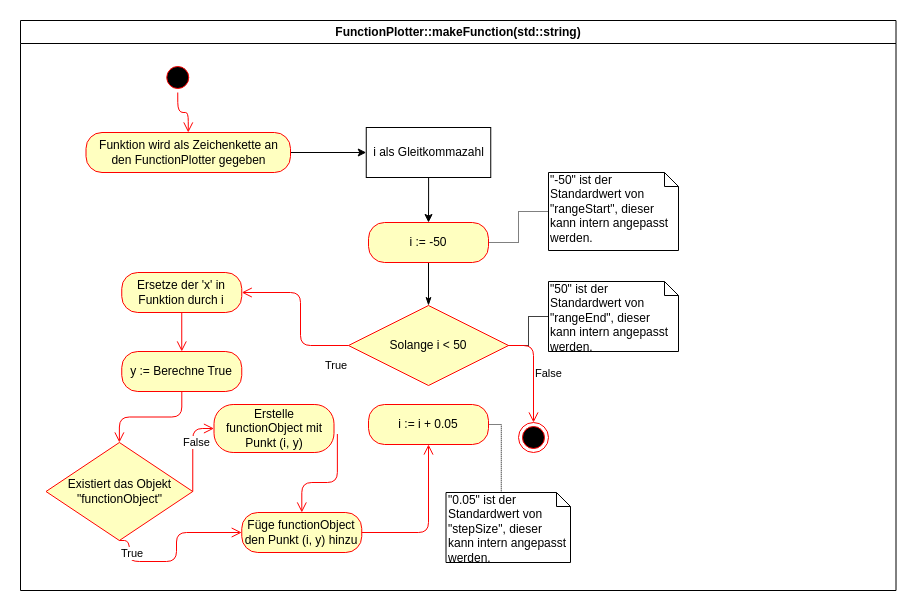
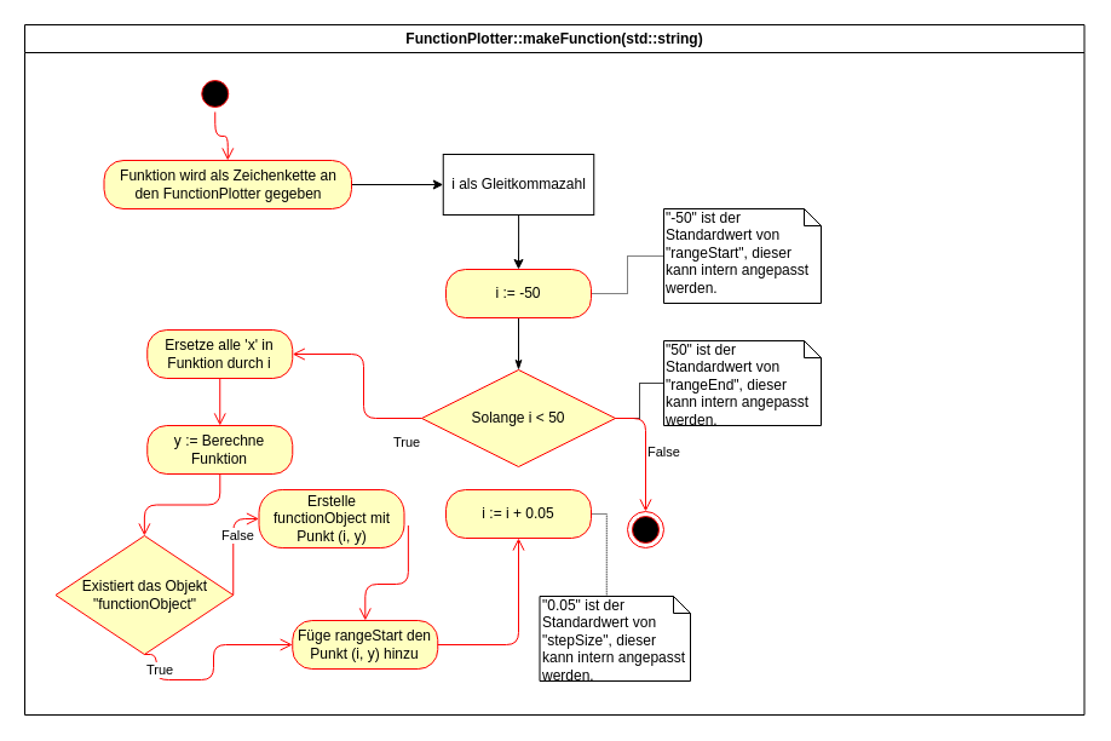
  <mxCell id="0" />
  <mxCell id="1" parent="0" />
  <mxCell id="2" value="FunctionPlotter::makeFunction(std::string)" style="swimlane;whiteSpace=wrap" parent="1" vertex="1"><mxGeometry x="20" y="20" width="875.5" height="570" as="geometry" /></mxCell>
  <mxCell id="3" style="edgeStyle=orthogonalEdgeStyle;rounded=0;orthogonalLoop=1;jettySize=auto;html=1;" edge="1" parent="2" source="4" target="6"><mxGeometry relative="1" as="geometry" /></mxCell>
  <mxCell id="4" value="&lt;span&gt;Funktion wird als Zeichenkette an&lt;/span&gt;&lt;br&gt;&lt;span&gt;den FunctionPlotter gegeben&lt;/span&gt;" style="rounded=1;whiteSpace=wrap;html=1;arcSize=40;fontColor=#000000;fillColor=#ffffc0;strokeColor=#ff0000;" vertex="1" parent="2"><mxGeometry x="65.5" y="112" width="204.5" height="40" as="geometry" /></mxCell>
  <mxCell id="5" style="edgeStyle=orthogonalEdgeStyle;rounded=0;orthogonalLoop=1;jettySize=auto;html=1;" edge="1" parent="2" source="6" target="9"><mxGeometry relative="1" as="geometry" /></mxCell>
  <mxCell id="6" value="i als Gleitkommazahl" style="html=1;" vertex="1" parent="2"><mxGeometry x="345.75" y="107" width="124.5" height="50" as="geometry" /></mxCell>
  <mxCell id="7" value="" style="edgeStyle=orthogonalEdgeStyle;rounded=0;orthogonalLoop=1;jettySize=auto;html=1;endArrow=none;endFill=0;dashed=1;dashPattern=1 1;" edge="1" parent="2" source="9" target="10"><mxGeometry relative="1" as="geometry" /></mxCell>
  <mxCell id="8" style="edgeStyle=orthogonalEdgeStyle;rounded=0;orthogonalLoop=1;jettySize=auto;html=1;entryX=0.5;entryY=0;entryDx=0;entryDy=0;endArrow=classicThin;endFill=1;" edge="1" parent="2" source="9" target="14"><mxGeometry relative="1" as="geometry" /></mxCell>
  <mxCell id="9" value="i := -50" style="rounded=1;whiteSpace=wrap;html=1;arcSize=40;fontColor=#000000;fillColor=#ffffc0;strokeColor=#ff0000;" vertex="1" parent="2"><mxGeometry x="348" y="202" width="120" height="40" as="geometry" /></mxCell>
  <mxCell id="10" value="&quot;-50&quot; ist der Standardwert von &quot;rangeStart&quot;, dieser kann intern angepasst werden." style="shape=note;whiteSpace=wrap;html=1;size=14;verticalAlign=top;align=left;spacingTop=-6;" vertex="1" parent="2"><mxGeometry x="528" y="152" width="130" height="78" as="geometry" /></mxCell>
  <mxCell id="11" style="edgeStyle=orthogonalEdgeStyle;rounded=0;orthogonalLoop=1;jettySize=auto;html=1;dashed=1;dashPattern=1 1;endArrow=none;endFill=0;exitX=1;exitY=0.5;exitDx=0;exitDy=0;" edge="1" parent="2" source="14" target="13"><mxGeometry relative="1" as="geometry"><mxPoint x="470.25" y="296" as="sourcePoint" /></mxGeometry></mxCell>
  <mxCell id="12" value="" style="edgeStyle=orthogonalEdgeStyle;rounded=0;orthogonalLoop=1;jettySize=auto;html=1;endArrow=none;endFill=0;dashed=1;dashPattern=1 1;" edge="1" parent="2" source="13" target="14"><mxGeometry relative="1" as="geometry" /></mxCell>
  <mxCell id="13" value="&quot;50&quot; ist der Standardwert von &quot;rangeEnd&quot;, dieser kann intern angepasst werden." style="shape=note;whiteSpace=wrap;html=1;size=14;verticalAlign=top;align=left;spacingTop=-6;" vertex="1" parent="2"><mxGeometry x="528" y="261" width="130" height="70" as="geometry" /></mxCell>
  <mxCell id="14" value="Solange i &amp;lt; 50" style="rhombus;whiteSpace=wrap;html=1;fillColor=#ffffc0;strokeColor=#ff0000;" vertex="1" parent="2"><mxGeometry x="328" y="285" width="160" height="80" as="geometry" /></mxCell>
  <mxCell id="15" value="False" style="edgeStyle=orthogonalEdgeStyle;html=1;align=left;verticalAlign=bottom;endArrow=open;endSize=8;strokeColor=#ff0000;" edge="1" source="14" parent="2" target="16"><mxGeometry x="0.216" relative="1" as="geometry"><mxPoint x="453.5" y="502" as="targetPoint" /><mxPoint as="offset" /></mxGeometry></mxCell>
  <mxCell id="16" value="" style="ellipse;html=1;shape=endState;fillColor=#000000;strokeColor=#ff0000;" vertex="1" parent="2"><mxGeometry x="498" y="402" width="30" height="30" as="geometry" /></mxCell>
- <mxCell id="17" value="Ersetze der 'x' in Funktion durch i" style="rounded=1;whiteSpace=wrap;html=1;arcSize=40;fontColor=#000000;fillColor=#ffffc0;strokeColor=#ff0000;" vertex="1" parent="2"><mxGeometry x="101.25" y="252" width="120" height="40" as="geometry" /></mxCell>
+ <mxCell id="17" value="Ersetze alle 'x' in Funktion durch i" style="rounded=1;whiteSpace=wrap;html=1;arcSize=40;fontColor=#000000;fillColor=#ffffc0;strokeColor=#ff0000;" vertex="1" parent="2"><mxGeometry x="101.25" y="252" width="120" height="40" as="geometry" /></mxCell>
  <mxCell id="18" value="" style="edgeStyle=orthogonalEdgeStyle;html=1;verticalAlign=bottom;endArrow=open;endSize=8;strokeColor=#ff0000;entryX=0.5;entryY=0;entryDx=0;entryDy=0;" edge="1" source="17" parent="2" target="19"><mxGeometry relative="1" as="geometry"><mxPoint x="173.5" y="402" as="targetPoint" /></mxGeometry></mxCell>
- <mxCell id="19" value="y := Berechne True" style="rounded=1;whiteSpace=wrap;html=1;arcSize=40;fontColor=#000000;fillColor=#ffffc0;strokeColor=#ff0000;" vertex="1" parent="2"><mxGeometry x="101.25" y="331" width="120" height="40" as="geometry" /></mxCell>
+ <mxCell id="19" value="y := Berechne Funktion" style="rounded=1;whiteSpace=wrap;html=1;arcSize=40;fontColor=#000000;fillColor=#ffffc0;strokeColor=#ff0000;" vertex="1" parent="2"><mxGeometry x="101.25" y="331" width="120" height="40" as="geometry" /></mxCell>
  <mxCell id="20" value="" style="edgeStyle=orthogonalEdgeStyle;html=1;verticalAlign=bottom;endArrow=open;endSize=8;strokeColor=#ff0000;entryX=0.5;entryY=0;entryDx=0;entryDy=0;" edge="1" source="19" parent="2" target="21"><mxGeometry relative="1" as="geometry"><mxPoint x="94.875" y="422" as="targetPoint" /></mxGeometry></mxCell>
  <mxCell id="21" value="Existiert das Objekt &quot;functionObject&quot;" style="rhombus;whiteSpace=wrap;html=1;fillColor=#ffffc0;strokeColor=#ff0000;" vertex="1" parent="2"><mxGeometry x="25.5" y="422" width="146.75" height="98" as="geometry" /></mxCell>
  <mxCell id="22" value="True" style="edgeStyle=orthogonalEdgeStyle;html=1;align=left;verticalAlign=top;endArrow=open;endSize=8;strokeColor=#ff0000;entryX=0;entryY=0.5;entryDx=0;entryDy=0;exitX=0.5;exitY=1;exitDx=0;exitDy=0;" edge="1" source="21" parent="2" target="24"><mxGeometry x="-1" relative="1" as="geometry"><mxPoint x="185.5" y="532" as="targetPoint" /><mxPoint x="66.5" y="522" as="sourcePoint" /><Array as="points"><mxPoint x="109" y="520" /><mxPoint x="109" y="541" /><mxPoint x="156" y="541" /><mxPoint x="156" y="512" /></Array></mxGeometry></mxCell>
  <mxCell id="23" value="Erstelle functionObject mit Punkt (i, y)" style="rounded=1;whiteSpace=wrap;html=1;arcSize=40;fontColor=#000000;fillColor=#ffffc0;strokeColor=#ff0000;" vertex="1" parent="2"><mxGeometry x="193.5" y="384" width="120" height="48" as="geometry" /></mxCell>
- <mxCell id="24" value="Füge functionObject den Punkt (i, y) hinzu" style="rounded=1;whiteSpace=wrap;html=1;arcSize=40;fontColor=#000000;fillColor=#ffffc0;strokeColor=#ff0000;" vertex="1" parent="2"><mxGeometry x="221.25" y="492" width="120" height="40" as="geometry" /></mxCell>
+ <mxCell id="24" value="Füge rangeStart den Punkt (i, y) hinzu" style="rounded=1;whiteSpace=wrap;html=1;arcSize=40;fontColor=#000000;fillColor=#ffffc0;strokeColor=#ff0000;" vertex="1" parent="2"><mxGeometry x="221.25" y="492" width="120" height="40" as="geometry" /></mxCell>
  <mxCell id="25" value="" style="edgeStyle=orthogonalEdgeStyle;html=1;verticalAlign=bottom;endArrow=open;endSize=8;strokeColor=#ff0000;entryX=0.5;entryY=1;entryDx=0;entryDy=0;" edge="1" source="24" parent="2" target="27"><mxGeometry relative="1" as="geometry"><mxPoint x="393.5" y="532" as="targetPoint" /></mxGeometry></mxCell>
  <mxCell id="26" style="edgeStyle=orthogonalEdgeStyle;rounded=0;orthogonalLoop=1;jettySize=auto;html=1;exitX=1;exitY=0.5;exitDx=0;exitDy=0;entryX=0;entryY=0;entryDx=55.25;entryDy=0;entryPerimeter=0;endArrow=none;endFill=0;dashed=1;dashPattern=1 1;" edge="1" parent="2" source="27" target="30"><mxGeometry relative="1" as="geometry"><Array as="points"><mxPoint x="481" y="404" /></Array></mxGeometry></mxCell>
  <mxCell id="27" value="i := i + 0.05" style="rounded=1;whiteSpace=wrap;html=1;arcSize=40;fontColor=#000000;fillColor=#ffffc0;strokeColor=#ff0000;" vertex="1" parent="2"><mxGeometry x="348" y="384" width="120" height="40" as="geometry" /></mxCell>
  <mxCell id="28" value="" style="edgeStyle=orthogonalEdgeStyle;html=1;verticalAlign=bottom;endArrow=open;endSize=8;strokeColor=#ff0000;exitX=1.028;exitY=0.615;exitDx=0;exitDy=0;exitPerimeter=0;" edge="1" parent="2" source="23" target="24"><mxGeometry relative="1" as="geometry"><mxPoint x="333.5" y="462" as="targetPoint" /><mxPoint x="351.25" y="522.034" as="sourcePoint" /></mxGeometry></mxCell>
  <mxCell id="29" value="False" style="edgeStyle=orthogonalEdgeStyle;html=1;align=left;verticalAlign=bottom;endArrow=open;endSize=8;strokeColor=#ff0000;exitX=1;exitY=0.5;exitDx=0;exitDy=0;entryX=0;entryY=0.5;entryDx=0;entryDy=0;" edge="1" parent="2" source="21" target="23"><mxGeometry x="-0.058" y="11" relative="1" as="geometry"><mxPoint x="523.0" y="412" as="targetPoint" /><mxPoint x="498.0" y="335.0" as="sourcePoint" /><mxPoint as="offset" /><Array as="points"><mxPoint x="172" y="408" /></Array></mxGeometry></mxCell>
  <mxCell id="30" value="&quot;0.05&quot; ist der Standardwert von &quot;stepSize&quot;, dieser kann intern angepasst werden." style="shape=note;whiteSpace=wrap;html=1;size=14;verticalAlign=top;align=left;spacingTop=-6;" vertex="1" parent="2"><mxGeometry x="425.5" y="472" width="124.5" height="70" as="geometry" /></mxCell>
  <mxCell id="31" value="" style="ellipse;html=1;shape=startState;fillColor=#000000;strokeColor=#ff0000;" vertex="1" parent="2"><mxGeometry x="142.25" y="42" width="30" height="30" as="geometry" /></mxCell>
  <mxCell id="32" value="" style="edgeStyle=orthogonalEdgeStyle;html=1;verticalAlign=bottom;endArrow=open;endSize=8;strokeColor=#ff0000;entryX=0.5;entryY=0;entryDx=0;entryDy=0;" edge="1" source="31" parent="2" target="4"><mxGeometry relative="1" as="geometry"><mxPoint x="157.25" y="132" as="targetPoint" /></mxGeometry></mxCell>
  <mxCell id="33" value="True" style="edgeStyle=orthogonalEdgeStyle;html=1;align=left;verticalAlign=top;endArrow=open;endSize=8;strokeColor=#ff0000;entryX=1;entryY=0.5;entryDx=0;entryDy=0;" edge="1" source="14" parent="2" target="17"><mxGeometry x="-0.693" y="7" relative="1" as="geometry"><mxPoint x="548" y="272" as="targetPoint" /><Array as="points"><mxPoint x="280" y="325" /><mxPoint x="280" y="272" /></Array><mxPoint as="offset" /></mxGeometry></mxCell>
